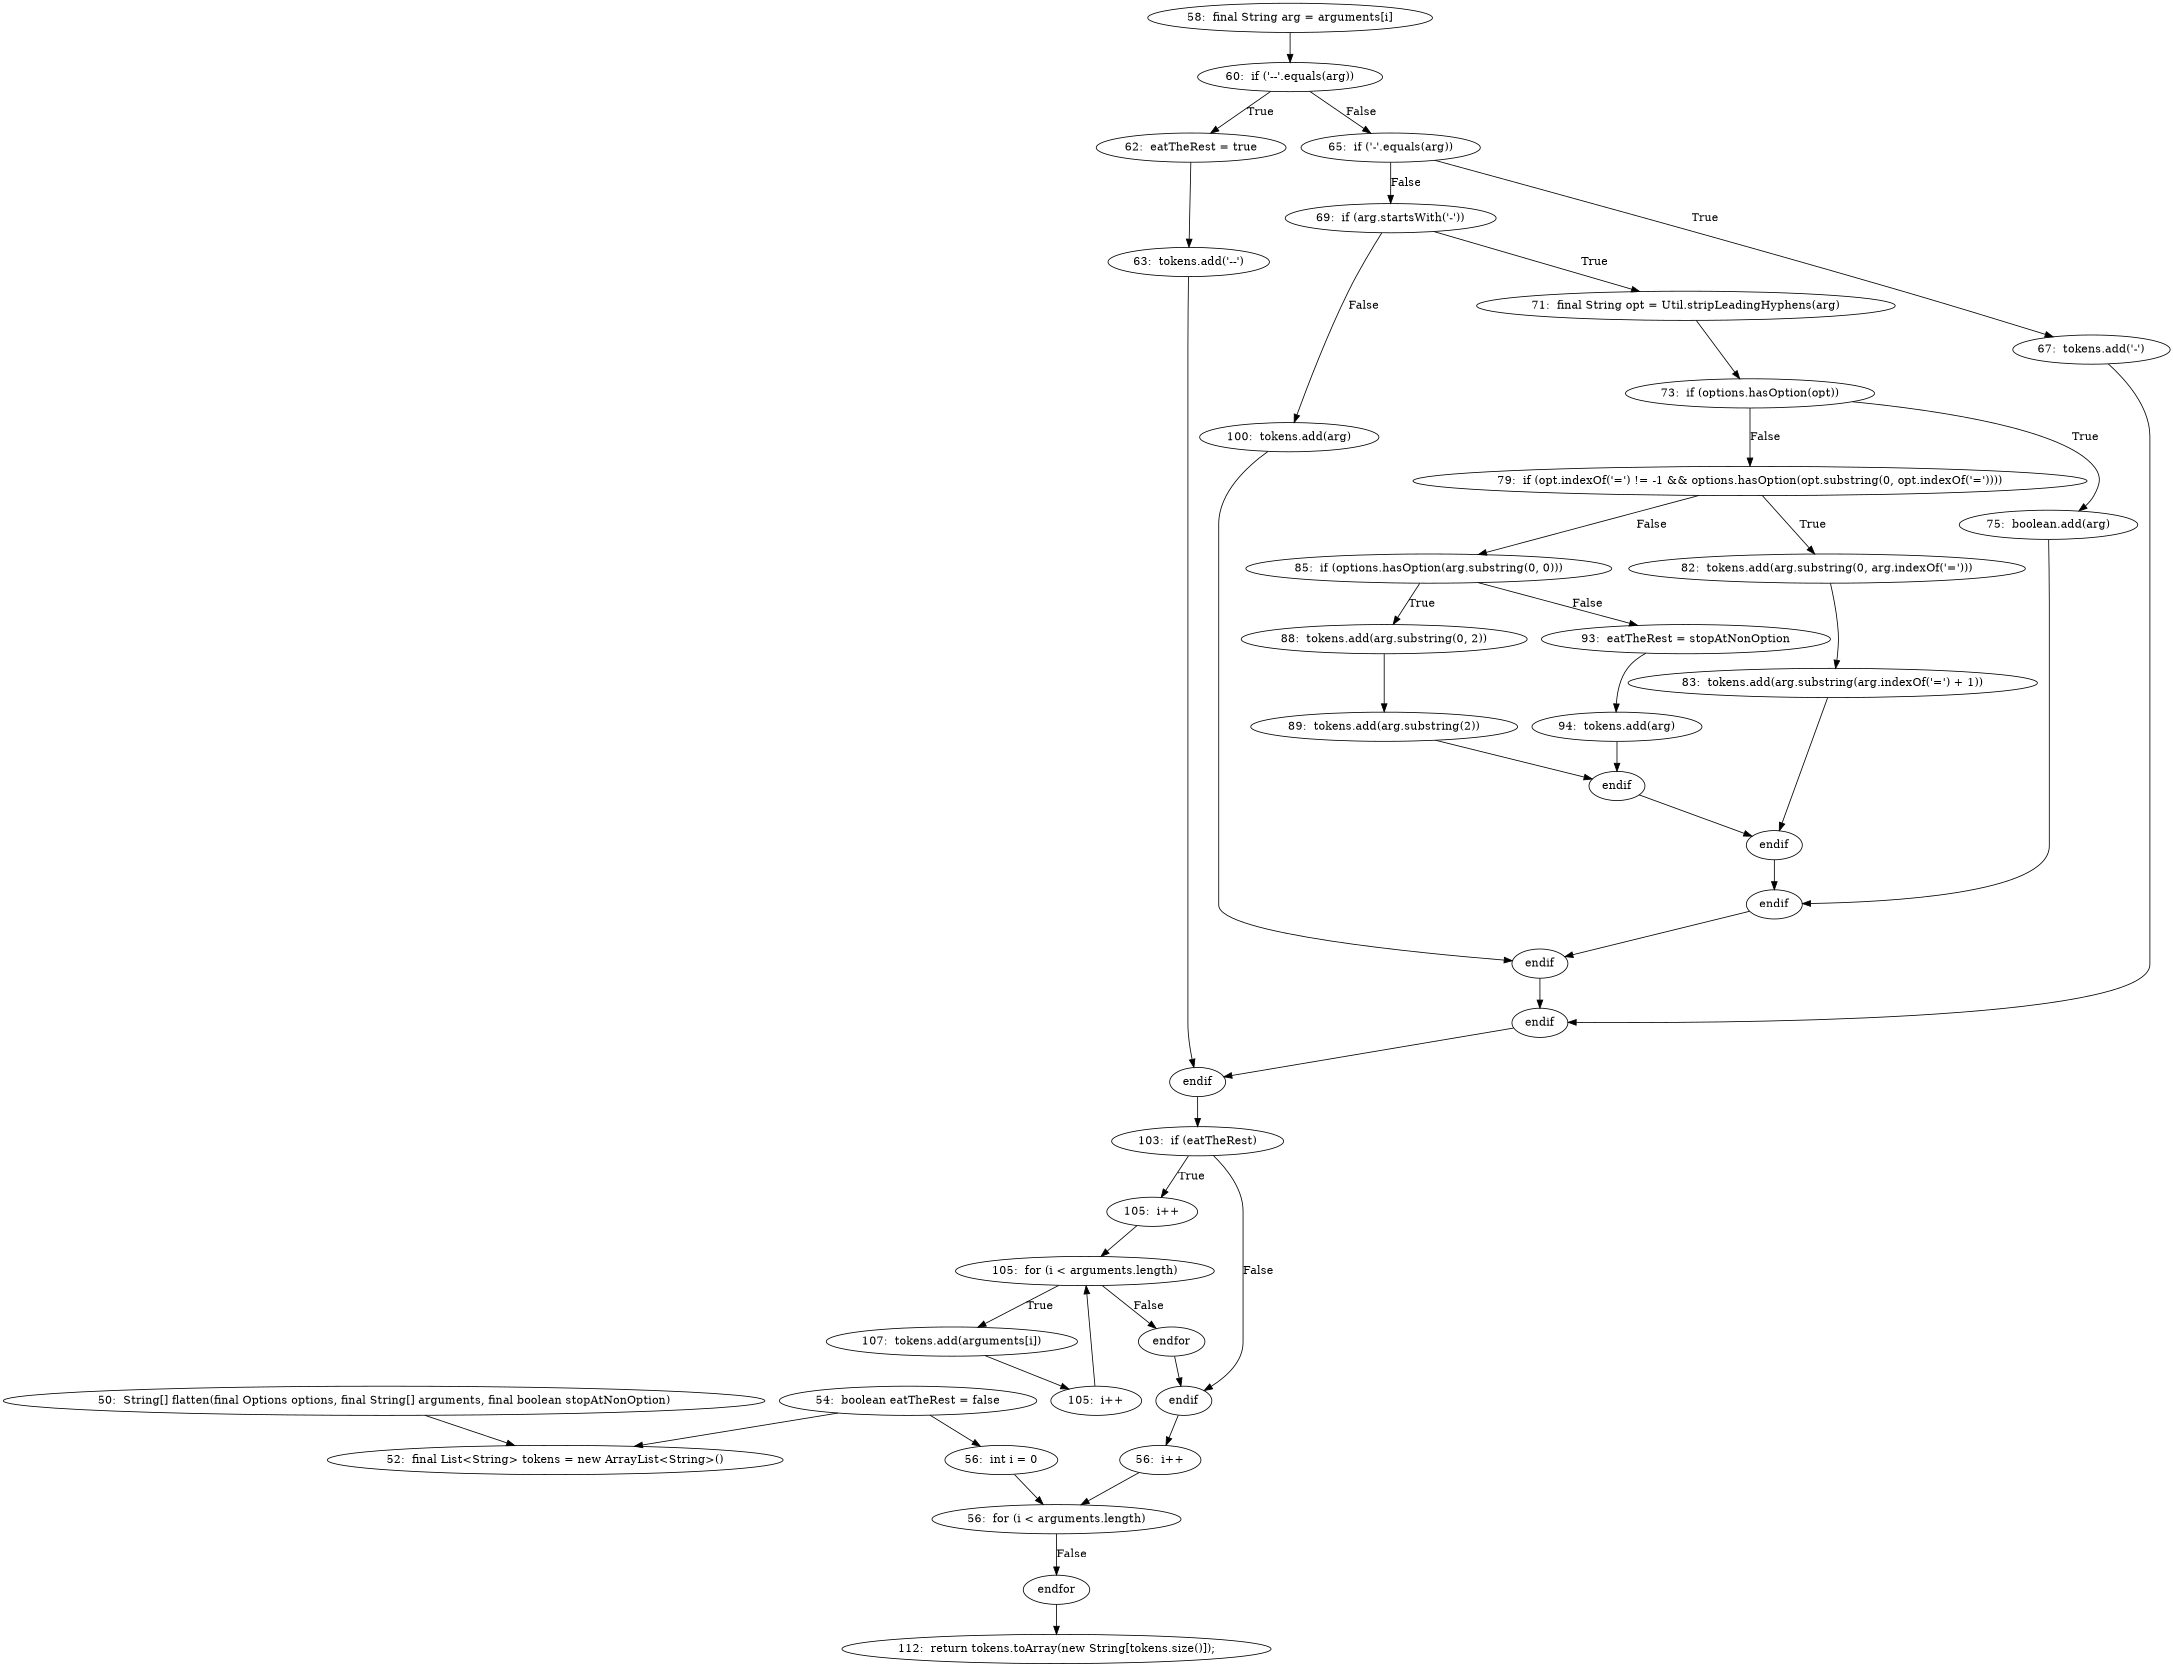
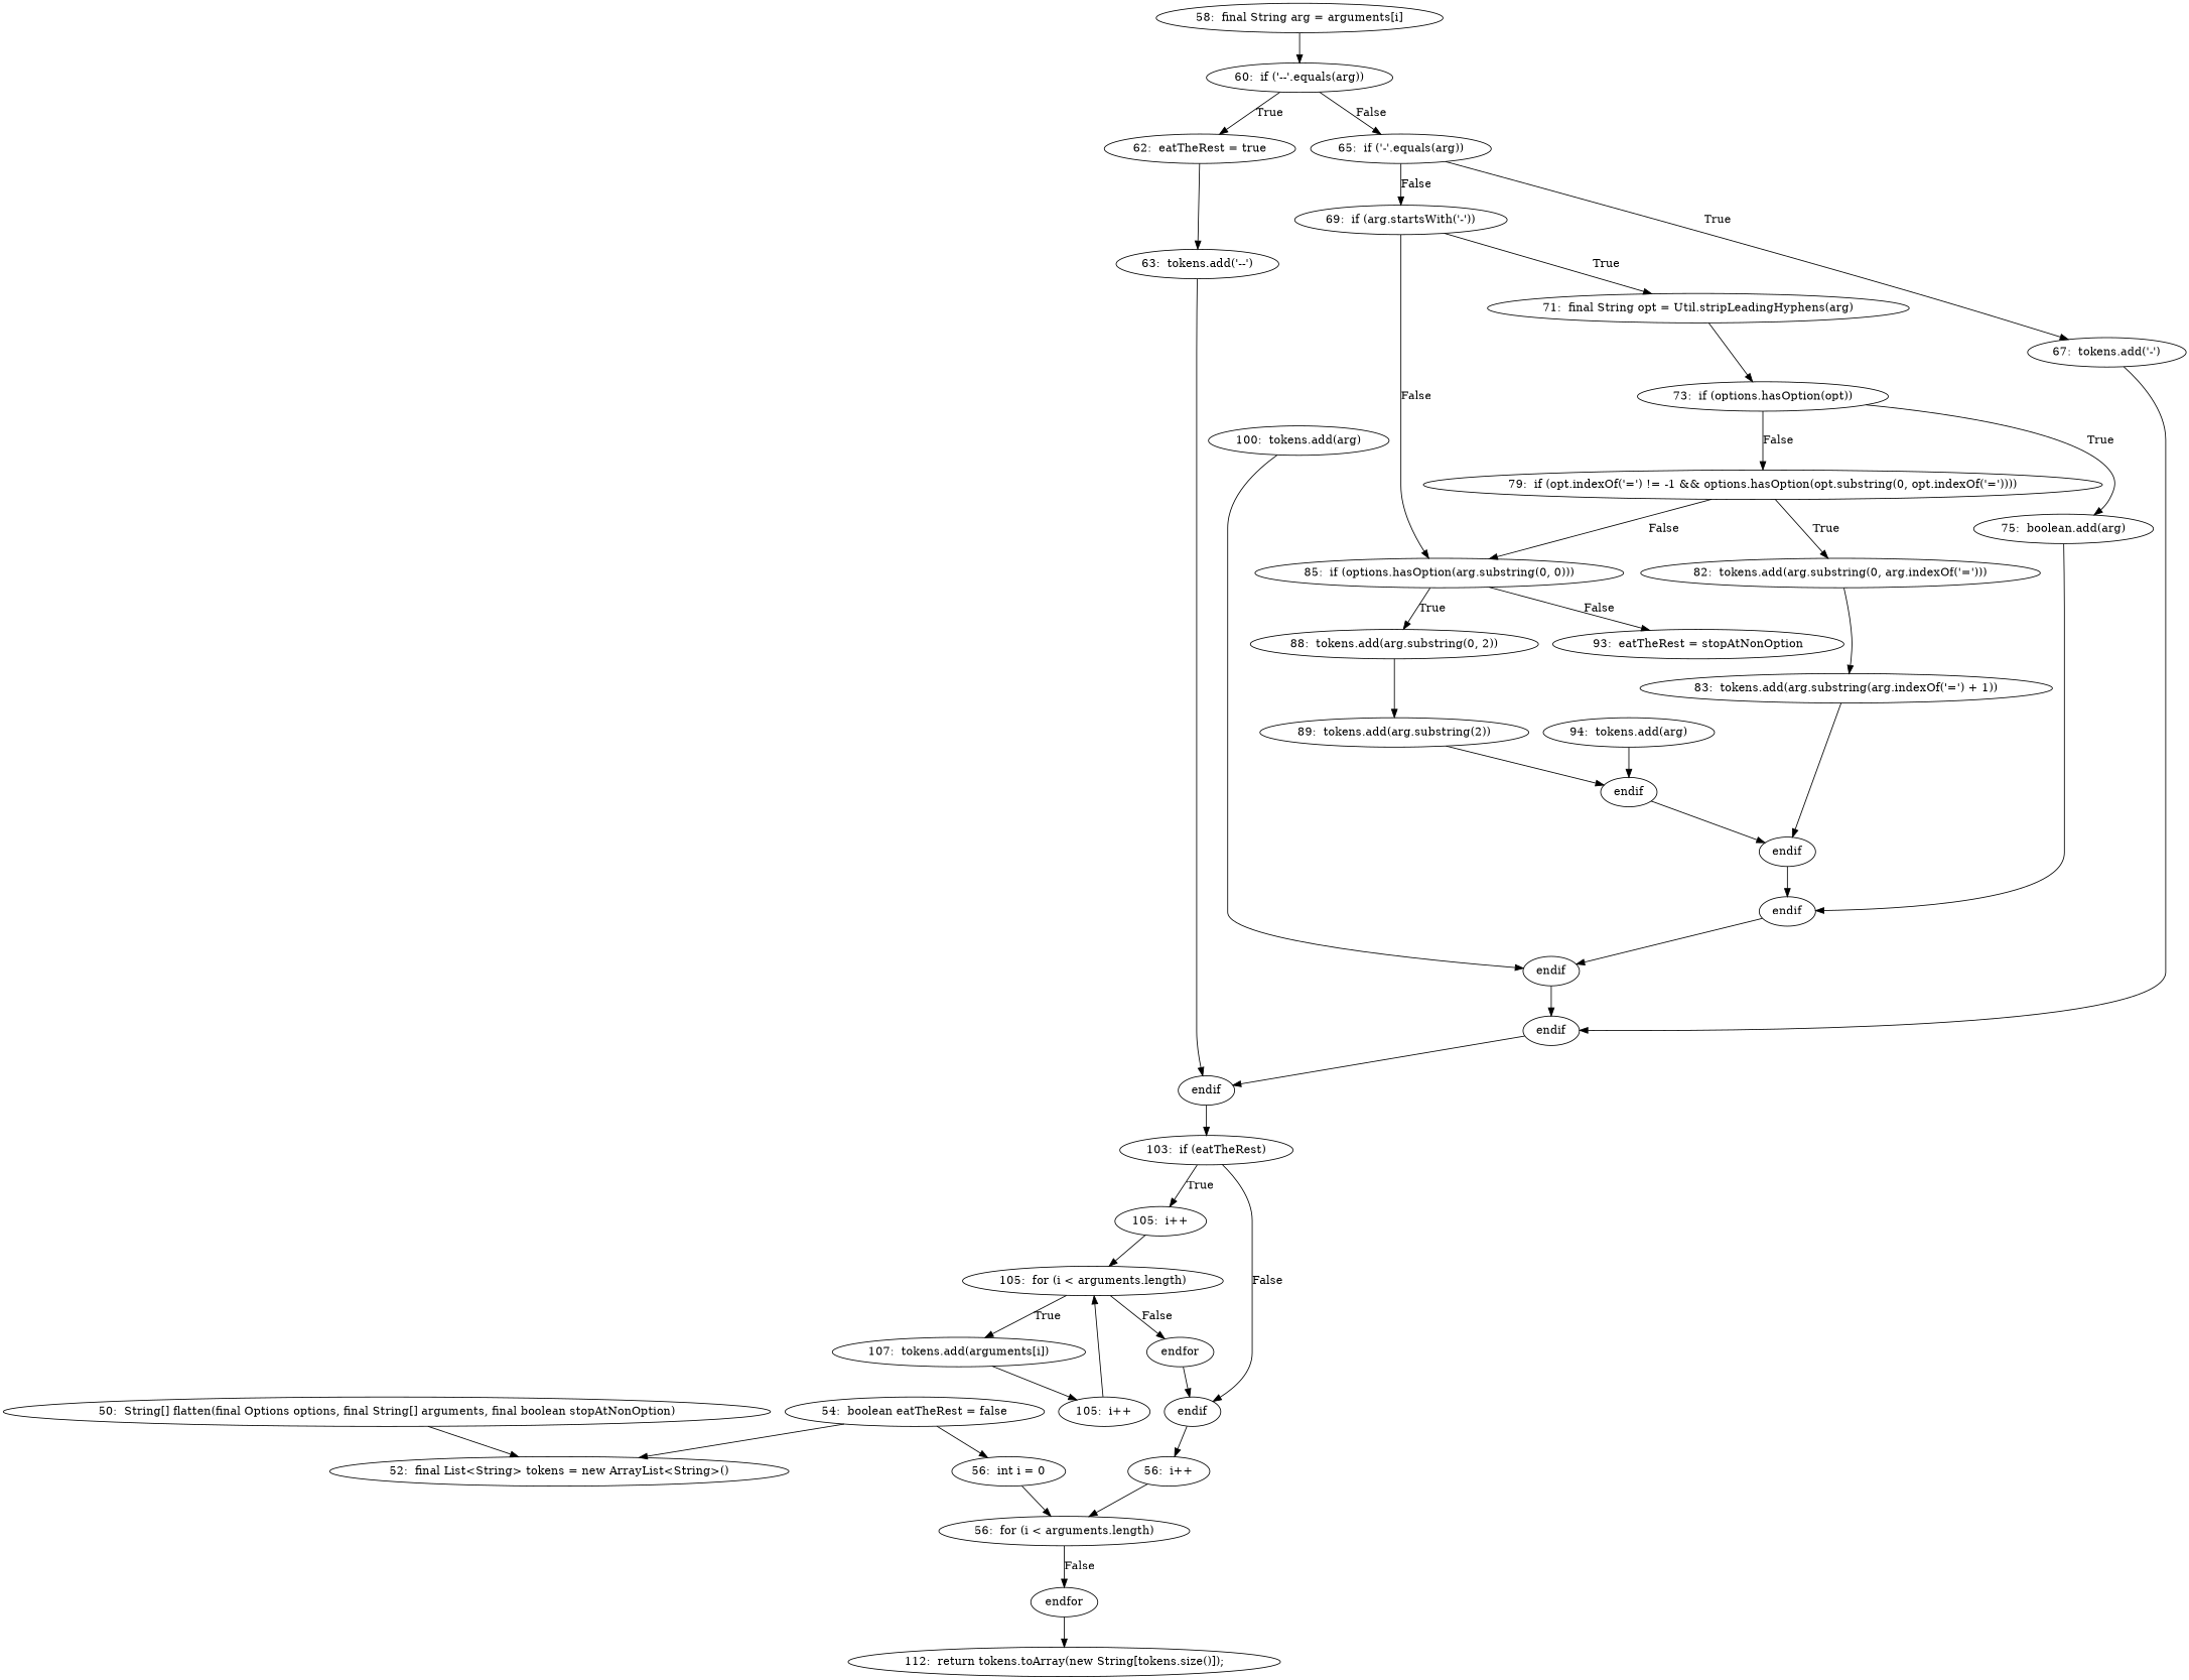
  digraph {
    n1 [label="50:  String[] flatten(final Options options, final String[] arguments, final boolean stopAtNonOption)"]
    n2 [label="52:  final List<String> tokens = new ArrayList<String>()"]
    n3 [label="54:  boolean eatTheRest = false"]
    n4 [label="56:  int i = 0"]
    n5 [label="56:  for (i < arguments.length)"]
    n6 [label=endfor]
    n7 [label="112:  return tokens.toArray(new String[tokens.size()]);"]
    n8 [label="58:  final String arg = arguments[i]"]
    n9 [label="60:  if ('--'.equals(arg))"]
    n10 [label="56:  i++"]
    n11 [label="62:  eatTheRest = true"]
    n12 [label="65:  if ('-'.equals(arg))"]
    n13 [label="63:  tokens.add('--')"]
    n14 [label="67:  tokens.add('-')"]
    n15 [label="69:  if (arg.startsWith('-'))"]
    n16 [label=endif]
    n17 [label="103:  if (eatTheRest)"]
    n18 [label="105:  i++"]
    n19 [label=endif]
    n20 [label=endif]
    n21 [label="71:  final String opt = Util.stripLeadingHyphens(arg)"]
    n22 [label="100:  tokens.add(arg)"]
    n23 [label="73:  if (options.hasOption(opt))"]
    n24 [label=endif]
    n25 [label="75:  boolean.add(arg)"]
    n26 [label="79:  if (opt.indexOf('=') != -1 && options.hasOption(opt.substring(0, opt.indexOf('='))))"]
    n27 [label=endif]
    n28 [label="82:  tokens.add(arg.substring(0, arg.indexOf('=')))"]
    n29 [label="85:  if (options.hasOption(arg.substring(0, 0)))"]
    n30 [label="83:  tokens.add(arg.substring(arg.indexOf('=') + 1))"]
    n31 [label="88:  tokens.add(arg.substring(0, 2))"]
    n32 [label="93:  eatTheRest = stopAtNonOption"]
    n33 [label=endif]
    n34 [label="89:  tokens.add(arg.substring(2))"]
    n35 [label="94:  tokens.add(arg)"]
    n36 [label=endif]
    n37 [label="105:  for (i < arguments.length)"]
    n38 [label=endfor]
    n39 [label="107:  tokens.add(arguments[i])"]
    n40 [label="105:  i++"]
    n1 -> n2
    n3 -> n2
    n3 -> n4
    n4 -> n5
    n5 -> n6 [label=False]
    n6 -> n7
    n8 -> n9
    n9 -> n11 [label=True]
    n9 -> n12 [label=False]
    n10 -> n5
    n11 -> n13
    n12 -> n14 [label=True]
    n12 -> n15 [label=False]
    n13 -> n16
    n14 -> n20
    n15 -> n21 [label=True]
-   n15 -> n22 [label=False]
+   n15 -> n29 [label=False]
    n16 -> n17
    n17 -> n18 [label=True]
    n17 -> n19 [label=False]
    n18 -> n37
    n19 -> n10
    n20 -> n16
    n21 -> n23
    n22 -> n24
    n23 -> n25 [label=True]
    n23 -> n26 [label=False]
    n24 -> n20
    n25 -> n27
    n26 -> n28 [label=True]
    n26 -> n29 [label=False]
    n27 -> n24
    n28 -> n30
    n29 -> n31 [label=True]
    n29 -> n32 [label=False]
    n30 -> n33
    n31 -> n34
-   n32 -> n35
    n33 -> n27
    n34 -> n36
    n35 -> n36
    n36 -> n33
    n37 -> n38 [label=False]
    n37 -> n39 [label=True]
    n38 -> n19
    n39 -> n40
    n40 -> n37
  }
